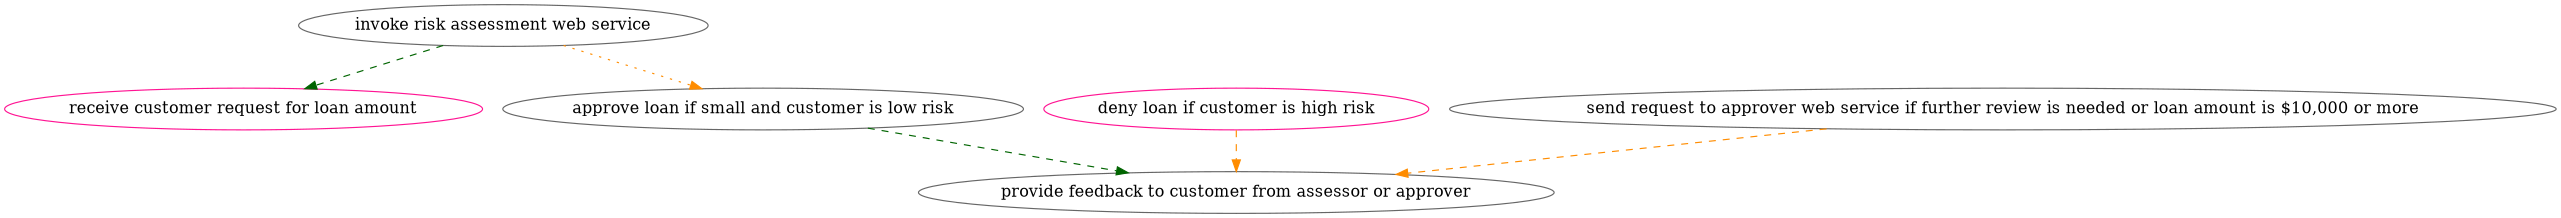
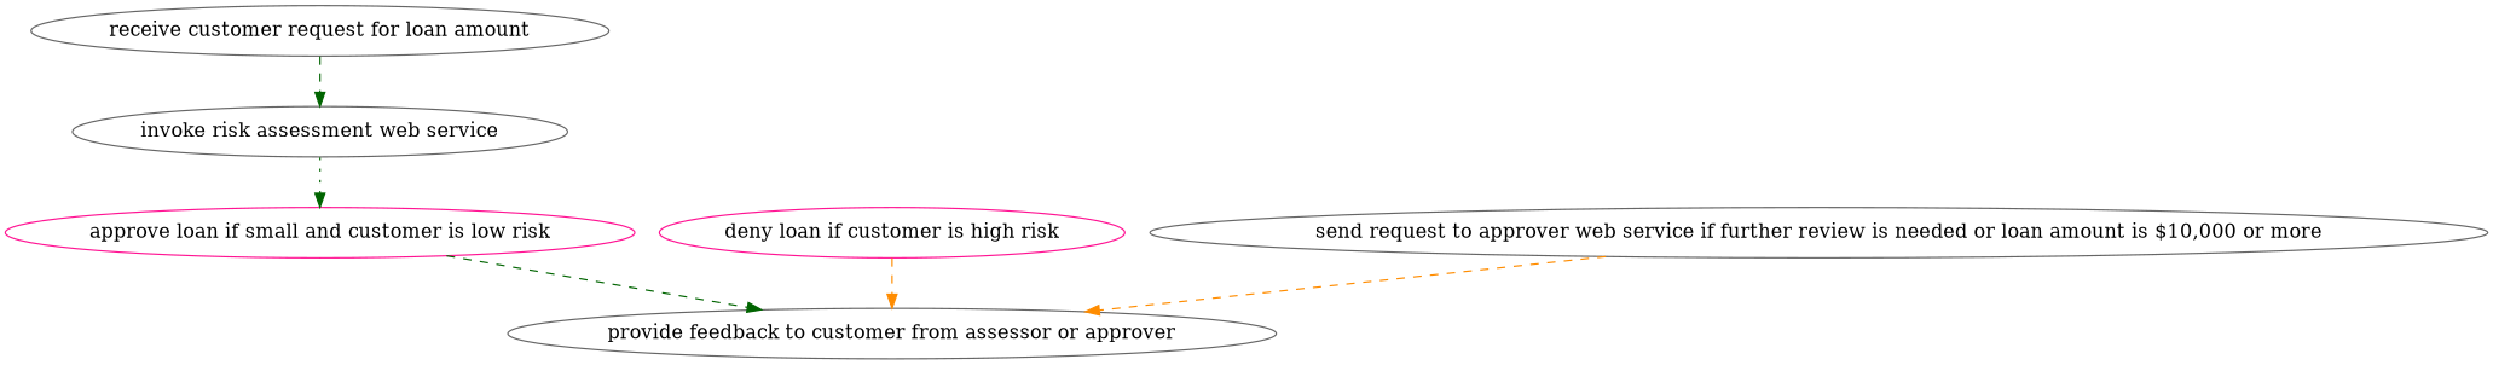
  strict digraph {
    node [color=gray40]
    edge [attrs="{'type': 'flow', 'label': 'flow'}" color=darkgreen style=dashed]
-   "receive customer request for loan amount" [attrs="{'type': 'Activity', 'label': 'receive customer request for loan amount'}" color=deeppink]
+   "receive customer request for loan amount" [attrs="{'type': 'Activity', 'label': 'receive customer request for loan amount'}"]
    "invoke risk assessment web service" [attrs="{'type': 'Activity', 'label': 'invoke risk assessment web service'}"]
-   "approve loan if small and customer is low risk" [attrs="{'type': 'Activity', 'label': 'approve loan if small and customer is low risk'}"]
+   "approve loan if small and customer is low risk" [attrs="{'type': 'Activity', 'label': 'approve loan if small and customer is low risk'}" color=deeppink]
    "provide feedback to customer from assessor or approver" [attrs="{'type': 'Activity', 'label': 'provide feedback to customer from assessor or approver'}"]
    "deny loan if customer is high risk" [attrs="{'type': 'Activity', 'label': 'deny loan if customer is high risk'}" color=deeppink]
    "send request to approver web service if further review is needed or loan amount is $10,000 or more" [attrs="{'type': 'Activity', 'label': 'send request to approver web service if further review is needed or loan amount is $10,000 or more'}"]
-   "invoke risk assessment web service" -> "receive customer request for loan amount"
-   "invoke risk assessment web service" -> "approve loan if small and customer is low risk" [color=darkorange style=dotted]
+   "receive customer request for loan amount" -> "invoke risk assessment web service"
+   "invoke risk assessment web service" -> "approve loan if small and customer is low risk" [style=dotted]
    "approve loan if small and customer is low risk" -> "provide feedback to customer from assessor or approver"
    "deny loan if customer is high risk" -> "provide feedback to customer from assessor or approver" [color=darkorange]
    "send request to approver web service if further review is needed or loan amount is $10,000 or more" -> "provide feedback to customer from assessor or approver" [color=darkorange]
  }
